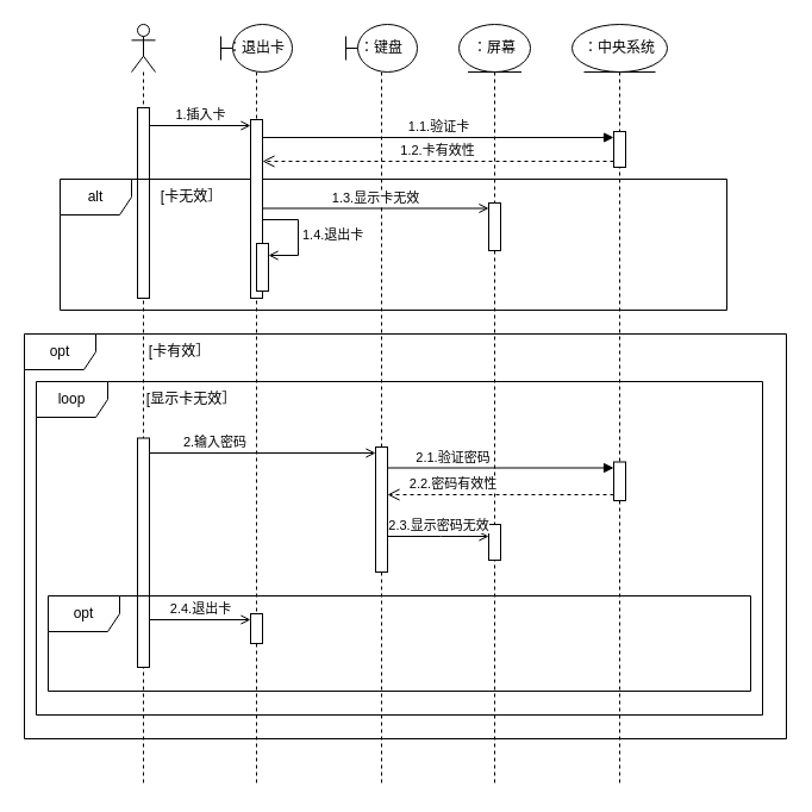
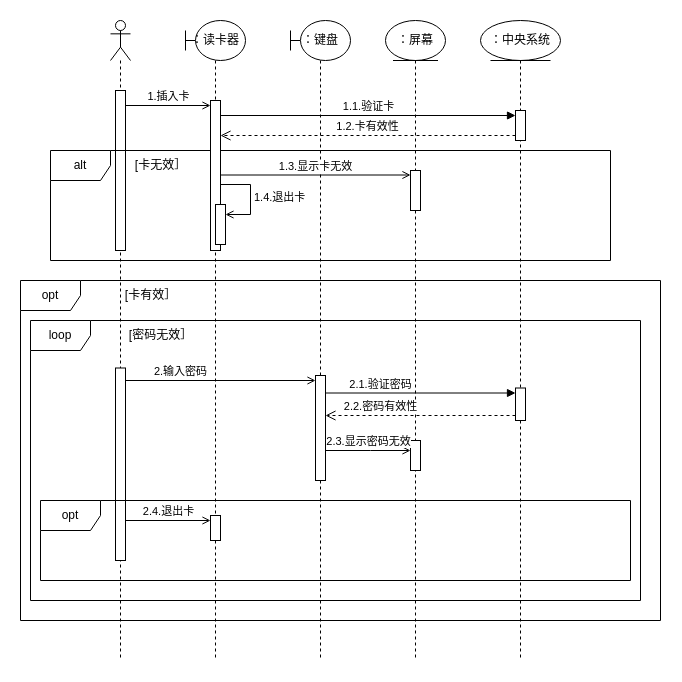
  <mxCell id="0" />
  <mxCell id="1" parent="0" />
  <mxCell id="2" value="" style="shape=umlLifeline;perimeter=lifelinePerimeter;whiteSpace=wrap;html=1;container=1;dropTarget=0;collapsible=0;recursiveResize=0;outlineConnect=0;portConstraint=eastwest;newEdgeStyle={&quot;curved&quot;:0,&quot;rounded&quot;:0};participant=umlActor;align=center;" parent="1" vertex="1"><mxGeometry x="110" y="20" width="20" height="640" as="geometry" /></mxCell>
  <mxCell id="3" value="" style="html=1;points=[[0,0,0,0,5],[0,1,0,0,-5],[1,0,0,0,5],[1,1,0,0,-5]];perimeter=orthogonalPerimeter;outlineConnect=0;targetShapes=umlLifeline;portConstraint=eastwest;newEdgeStyle={&quot;curved&quot;:0,&quot;rounded&quot;:0};" parent="2" vertex="1"><mxGeometry x="5" y="70" width="10" height="160" as="geometry" /></mxCell>
  <mxCell id="4" value="" style="html=1;points=[[0,0,0,0,5],[0,1,0,0,-5],[1,0,0,0,5],[1,1,0,0,-5]];perimeter=orthogonalPerimeter;outlineConnect=0;targetShapes=umlLifeline;portConstraint=eastwest;newEdgeStyle={&quot;curved&quot;:0,&quot;rounded&quot;:0};" parent="2" vertex="1"><mxGeometry x="5" y="347.5" width="10" height="192.5" as="geometry" /></mxCell>
  <mxCell id="5" value="：键盘" style="shape=umlLifeline;perimeter=lifelinePerimeter;whiteSpace=wrap;html=1;container=1;dropTarget=0;collapsible=0;recursiveResize=0;outlineConnect=0;portConstraint=eastwest;newEdgeStyle={&quot;curved&quot;:0,&quot;rounded&quot;:0};participant=umlBoundary;" parent="1" vertex="1"><mxGeometry x="290" y="20" width="60" height="640" as="geometry" /></mxCell>
  <mxCell id="6" value="：屏幕" style="shape=umlLifeline;perimeter=lifelinePerimeter;whiteSpace=wrap;html=1;container=1;dropTarget=0;collapsible=0;recursiveResize=0;outlineConnect=0;portConstraint=eastwest;newEdgeStyle={&quot;curved&quot;:0,&quot;rounded&quot;:0};participant=umlEntity;" parent="1" vertex="1"><mxGeometry x="385" y="20" width="60" height="640" as="geometry" /></mxCell>
  <mxCell id="7" value="" style="html=1;points=[[0,0,0,0,5],[0,1,0,0,-5],[1,0,0,0,5],[1,1,0,0,-5]];perimeter=orthogonalPerimeter;outlineConnect=0;targetShapes=umlLifeline;portConstraint=eastwest;newEdgeStyle={&quot;curved&quot;:0,&quot;rounded&quot;:0};" parent="6" vertex="1"><mxGeometry x="25" y="150" width="10" height="40" as="geometry" /></mxCell>
  <mxCell id="8" value="" style="html=1;points=[[0,0,0,0,5],[0,1,0,0,-5],[1,0,0,0,5],[1,1,0,0,-5]];perimeter=orthogonalPerimeter;outlineConnect=0;targetShapes=umlLifeline;portConstraint=eastwest;newEdgeStyle={&quot;curved&quot;:0,&quot;rounded&quot;:0};" parent="6" vertex="1"><mxGeometry x="25" y="420" width="10" height="30" as="geometry" /></mxCell>
  <mxCell id="9" value="：中央系统" style="shape=umlLifeline;perimeter=lifelinePerimeter;whiteSpace=wrap;html=1;container=1;dropTarget=0;collapsible=0;recursiveResize=0;outlineConnect=0;portConstraint=eastwest;newEdgeStyle={&quot;curved&quot;:0,&quot;rounded&quot;:0};participant=umlEntity;" parent="1" vertex="1"><mxGeometry x="480" y="20" width="80" height="640" as="geometry" /></mxCell>
  <mxCell id="10" value="" style="html=1;points=[[0,0,0,0,5],[0,1,0,0,-5],[1,0,0,0,5],[1,1,0,0,-5]];perimeter=orthogonalPerimeter;outlineConnect=0;targetShapes=umlLifeline;portConstraint=eastwest;newEdgeStyle={&quot;curved&quot;:0,&quot;rounded&quot;:0};" parent="9" vertex="1"><mxGeometry x="35" y="90" width="10" height="30" as="geometry" /></mxCell>
  <mxCell id="11" value="1.1.验证卡" style="html=1;verticalAlign=bottom;endArrow=block;curved=0;rounded=0;entryX=0;entryY=0;entryDx=0;entryDy=5;" parent="1" source="24" target="10" edge="1"><mxGeometry relative="1" as="geometry"><mxPoint x="250" y="105" as="sourcePoint" /></mxGeometry></mxCell>
  <mxCell id="12" value="1.2.卡有效性" style="html=1;verticalAlign=bottom;endArrow=open;dashed=1;endSize=8;curved=0;rounded=0;exitX=0;exitY=1;exitDx=0;exitDy=-5;" parent="1" source="10" target="24" edge="1"><mxGeometry relative="1" as="geometry"><mxPoint x="240" y="125" as="targetPoint" /></mxGeometry></mxCell>
  <mxCell id="13" value="alt" style="shape=umlFrame;whiteSpace=wrap;html=1;pointerEvents=0;" parent="1" vertex="1"><mxGeometry x="50" y="150" width="560" height="110" as="geometry" /></mxCell>
  <mxCell id="14" value="[卡无效］" style="text;html=1;align=center;verticalAlign=middle;resizable=0;points=[];autosize=1;strokeColor=none;fillColor=none;" parent="1" vertex="1"><mxGeometry x="125" y="150" width="70" height="30" as="geometry" /></mxCell>
  <mxCell id="15" value="opt" style="shape=umlFrame;whiteSpace=wrap;html=1;pointerEvents=0;" parent="1" vertex="1"><mxGeometry y="280" width="640" height="340" as="geometry" x="20" /></mxCell>
  <mxCell id="16" value="[卡有效］" style="text;html=1;align=center;verticalAlign=middle;resizable=0;points=[];autosize=1;strokeColor=none;fillColor=none;" parent="1" vertex="1"><mxGeometry x="115" y="280" width="70" height="30" as="geometry" /></mxCell>
  <mxCell id="17" value="loop" style="shape=umlFrame;whiteSpace=wrap;html=1;pointerEvents=0;" parent="1" vertex="1"><mxGeometry x="30" y="320" width="610" height="280" as="geometry" /></mxCell>
- <mxCell id="18" value="[显示卡无效］" style="text;html=1;align=center;verticalAlign=middle;resizable=0;points=[];autosize=1;strokeColor=none;fillColor=none;" parent="1" vertex="1"><mxGeometry x="115" y="320" width="90" height="30" as="geometry" /></mxCell>
+ <mxCell id="18" value="[密码无效］" style="text;html=1;align=center;verticalAlign=middle;resizable=0;points=[];autosize=1;strokeColor=none;fillColor=none;" parent="1" vertex="1"><mxGeometry x="115" y="320" width="90" height="30" as="geometry" /></mxCell>
  <mxCell id="19" value="" style="html=1;points=[[0,0,0,0,5],[0,1,0,0,-5],[1,0,0,0,5],[1,1,0,0,-5]];perimeter=orthogonalPerimeter;outlineConnect=0;targetShapes=umlLifeline;portConstraint=eastwest;newEdgeStyle={&quot;curved&quot;:0,&quot;rounded&quot;:0};" parent="1" vertex="1"><mxGeometry x="315" y="375" width="10" height="105" as="geometry" /></mxCell>
  <mxCell id="20" value="" style="html=1;points=[[0,0,0,0,5],[0,1,0,0,-5],[1,0,0,0,5],[1,1,0,0,-5]];perimeter=orthogonalPerimeter;outlineConnect=0;targetShapes=umlLifeline;portConstraint=eastwest;newEdgeStyle={&quot;curved&quot;:0,&quot;rounded&quot;:0};" parent="1" vertex="1"><mxGeometry x="515" y="387.5" width="10" height="32.5" as="geometry" /></mxCell>
  <mxCell id="21" value="2.1.验证密码" style="html=1;verticalAlign=bottom;endArrow=block;curved=0;rounded=0;entryX=0;entryY=0;entryDx=0;entryDy=5;" parent="1" source="19" target="20" edge="1"><mxGeometry x="-0.421" relative="1" as="geometry"><mxPoint x="445" y="395" as="sourcePoint" /><mxPoint as="offset" /></mxGeometry></mxCell>
  <mxCell id="22" value="2.2.密码有效性" style="html=1;verticalAlign=bottom;endArrow=open;dashed=1;endSize=8;curved=0;rounded=0;exitX=0;exitY=1;exitDx=0;exitDy=-5;" parent="1" source="20" target="19" edge="1"><mxGeometry x="0.421" relative="1" as="geometry"><mxPoint x="445" y="465" as="targetPoint" /><mxPoint as="offset" /></mxGeometry></mxCell>
- <mxCell id="23" value="：退出卡" style="shape=umlLifeline;perimeter=lifelinePerimeter;whiteSpace=wrap;html=1;container=1;dropTarget=0;collapsible=0;recursiveResize=0;outlineConnect=0;portConstraint=eastwest;newEdgeStyle={&quot;curved&quot;:0,&quot;rounded&quot;:0};participant=umlBoundary;" parent="1" vertex="1"><mxGeometry x="185" y="20" width="60" height="640" as="geometry" /></mxCell>
+ <mxCell id="23" value="：读卡器" style="shape=umlLifeline;perimeter=lifelinePerimeter;whiteSpace=wrap;html=1;container=1;dropTarget=0;collapsible=0;recursiveResize=0;outlineConnect=0;portConstraint=eastwest;newEdgeStyle={&quot;curved&quot;:0,&quot;rounded&quot;:0};participant=umlBoundary;" parent="1" vertex="1"><mxGeometry x="185" y="20" width="60" height="640" as="geometry" /></mxCell>
  <mxCell id="24" value="" style="html=1;points=[[0,0,0,0,5],[0,1,0,0,-5],[1,0,0,0,5],[1,1,0,0,-5]];perimeter=orthogonalPerimeter;outlineConnect=0;targetShapes=umlLifeline;portConstraint=eastwest;newEdgeStyle={&quot;curved&quot;:0,&quot;rounded&quot;:0};" parent="23" vertex="1"><mxGeometry x="25" y="80" width="10" height="150" as="geometry" /></mxCell>
  <mxCell id="25" value="" style="html=1;points=[[0,0,0,0,5],[0,1,0,0,-5],[1,0,0,0,5],[1,1,0,0,-5]];perimeter=orthogonalPerimeter;outlineConnect=0;targetShapes=umlLifeline;portConstraint=eastwest;newEdgeStyle={&quot;curved&quot;:0,&quot;rounded&quot;:0};" parent="23" vertex="1"><mxGeometry x="30" y="184" width="10" height="40" as="geometry" /></mxCell>
  <mxCell id="26" value="1.4.退出卡" style="html=1;align=left;spacingLeft=2;endArrow=open;rounded=0;edgeStyle=orthogonalEdgeStyle;curved=0;rounded=0;endFill=0;" parent="23" target="25" edge="1"><mxGeometry relative="1" as="geometry"><mxPoint x="35" y="164" as="sourcePoint" /><Array as="points"><mxPoint x="65" y="194" /></Array></mxGeometry></mxCell>
  <mxCell id="27" value="1.插入卡" style="html=1;verticalAlign=bottom;endArrow=open;curved=0;rounded=0;endFill=0;" parent="1" source="3" edge="1"><mxGeometry width="80" relative="1" as="geometry"><mxPoint x="130" y="90" as="sourcePoint" /><mxPoint x="210" y="105" as="targetPoint" /></mxGeometry></mxCell>
  <mxCell id="28" value="2.输入密码" style="html=1;verticalAlign=bottom;endArrow=open;curved=0;rounded=0;entryX=0;entryY=0;entryDx=0;entryDy=5;entryPerimeter=0;endFill=0;" parent="1" source="4" target="19" edge="1"><mxGeometry x="-0.421" width="80" relative="1" as="geometry"><mxPoint x="170" y="380" as="sourcePoint" /><mxPoint x="250" y="380" as="targetPoint" /><mxPoint as="offset" /></mxGeometry></mxCell>
  <mxCell id="29" value="opt" style="shape=umlFrame;whiteSpace=wrap;html=1;pointerEvents=0;" parent="1" vertex="1"><mxGeometry x="40" y="500" width="590" height="80" as="geometry" /></mxCell>
  <mxCell id="30" value="2.4.退出卡" style="html=1;verticalAlign=bottom;endArrow=open;curved=0;rounded=0;entryX=0;entryY=0;entryDx=0;entryDy=5;entryPerimeter=0;endFill=0;" parent="1" source="4" target="31" edge="1"><mxGeometry x="0.012" width="80" relative="1" as="geometry"><mxPoint x="130" y="520" as="sourcePoint" /><mxPoint x="210" y="520" as="targetPoint" /><mxPoint as="offset" /></mxGeometry></mxCell>
  <mxCell id="31" value="" style="html=1;points=[[0,0,0,0,5],[0,1,0,0,-5],[1,0,0,0,5],[1,1,0,0,-5]];perimeter=orthogonalPerimeter;outlineConnect=0;targetShapes=umlLifeline;portConstraint=eastwest;newEdgeStyle={&quot;curved&quot;:0,&quot;rounded&quot;:0};" parent="1" vertex="1"><mxGeometry x="210" y="515" width="10" height="25" as="geometry" /></mxCell>
  <mxCell id="32" value="1.3.显示卡无效" style="html=1;verticalAlign=bottom;endArrow=open;curved=0;rounded=0;endFill=0;" parent="1" edge="1"><mxGeometry width="80" relative="1" as="geometry"><mxPoint x="220" y="174.5" as="sourcePoint" /><mxPoint x="410" y="174.5" as="targetPoint" /></mxGeometry></mxCell>
  <mxCell id="33" value="2.3.显示密码无效" style="html=1;verticalAlign=bottom;endArrow=open;curved=0;rounded=0;endFill=0;" parent="1" source="19" target="8" edge="1"><mxGeometry width="80" relative="1" as="geometry"><mxPoint x="350" y="450" as="sourcePoint" /><mxPoint x="420" y="450" as="targetPoint" /><Array as="points"><mxPoint x="370" y="450" /></Array></mxGeometry></mxCell>
